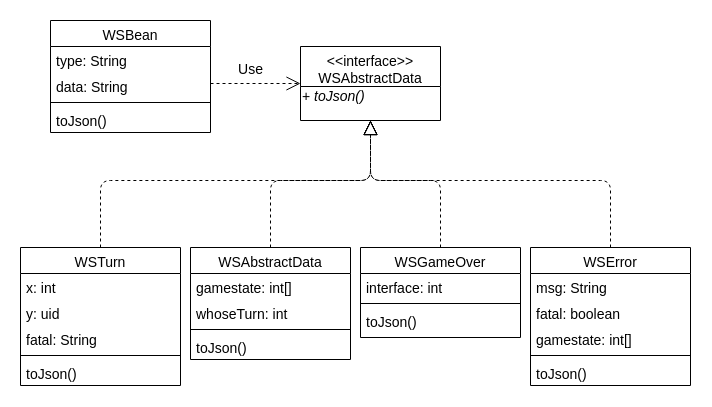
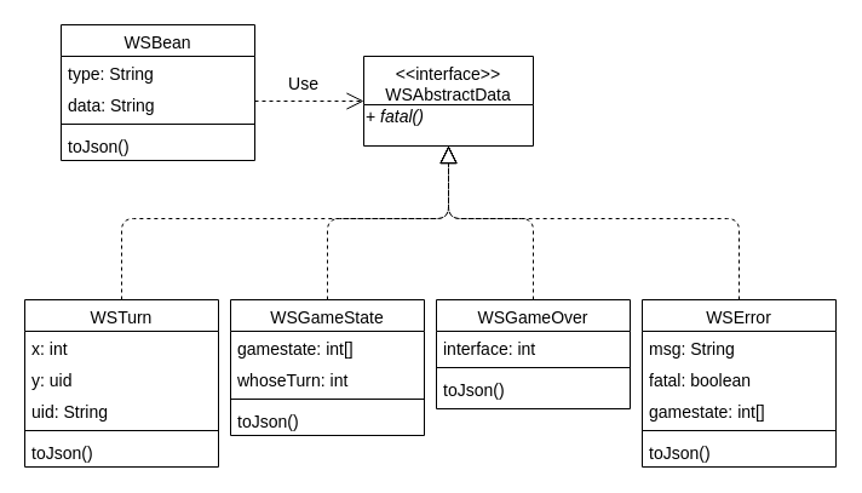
  <mxCell id="0" />
  <mxCell id="1" parent="0" />
  <mxCell id="2" value="WSBean" style="swimlane;fontStyle=0;align=center;verticalAlign=top;childLayout=stackLayout;horizontal=1;startSize=26;horizontalStack=0;resizeParent=1;resizeLast=0;collapsible=1;marginBottom=0;rounded=0;shadow=0;strokeWidth=1;fontSize=14;" parent="1" vertex="1"><mxGeometry x="50" y="20" width="160" height="112" as="geometry"><mxRectangle x="230" y="140" width="160" height="26" as="alternateBounds" /></mxGeometry></mxCell>
  <mxCell id="3" value="type: String" style="text;align=left;verticalAlign=top;spacingLeft=4;spacingRight=4;overflow=hidden;rotatable=0;points=[[0,0.5],[1,0.5]];portConstraint=eastwest;fontSize=14;" parent="2" vertex="1"><mxGeometry y="26" width="160" height="26" as="geometry" /></mxCell>
  <mxCell id="4" value="data: String" style="text;align=left;verticalAlign=top;spacingLeft=4;spacingRight=4;overflow=hidden;rotatable=0;points=[[0,0.5],[1,0.5]];portConstraint=eastwest;rounded=0;shadow=0;html=0;fontSize=14;" parent="2" vertex="1"><mxGeometry y="52" width="160" height="26" as="geometry" /></mxCell>
  <mxCell id="5" value="" style="line;html=1;strokeWidth=1;align=left;verticalAlign=middle;spacingTop=-1;spacingLeft=3;spacingRight=3;rotatable=0;labelPosition=right;points=[];portConstraint=eastwest;fontSize=14;" parent="2" vertex="1"><mxGeometry y="78" width="160" height="8" as="geometry" /></mxCell>
  <mxCell id="6" value="toJson()" style="text;align=left;verticalAlign=top;spacingLeft=4;spacingRight=4;overflow=hidden;rotatable=0;points=[[0,0.5],[1,0.5]];portConstraint=eastwest;fontSize=14;" parent="2" vertex="1"><mxGeometry y="86" width="160" height="26" as="geometry" /></mxCell>
  <mxCell id="7" value="&lt;&lt;interface&gt;&gt;&#10;WSAbstractData" style="swimlane;fontStyle=0;align=center;verticalAlign=top;childLayout=stackLayout;horizontal=1;startSize=40;horizontalStack=0;resizeParent=1;resizeLast=0;collapsible=1;marginBottom=0;rounded=0;shadow=0;strokeWidth=1;fontSize=14;" vertex="1" parent="1"><mxGeometry x="300" y="46" width="140" height="74" as="geometry"><mxRectangle x="230" y="140" width="160" height="26" as="alternateBounds" /></mxGeometry></mxCell>
- <mxCell id="8" value="&lt;div style=&quot;font-size: 14px;&quot; align=&quot;left&quot;&gt;+ &lt;i style=&quot;font-size: 14px;&quot;&gt;toJson()&lt;/i&gt;&lt;/div&gt;" style="text;html=1;align=left;verticalAlign=middle;resizable=0;points=[];autosize=1;strokeColor=none;fontColor=none;fontSize=14;" vertex="1" parent="7"><mxGeometry y="40" width="140" height="20" as="geometry" /></mxCell>
+ <mxCell id="8" value="&lt;div style=&quot;font-size: 14px;&quot; align=&quot;left&quot;&gt;+ &lt;i style=&quot;font-size: 14px;&quot;&gt;fatal()&lt;/i&gt;&lt;/div&gt;" style="text;html=1;align=left;verticalAlign=middle;resizable=0;points=[];autosize=1;strokeColor=none;fontColor=none;fontSize=14;" vertex="1" parent="7"><mxGeometry y="40" width="140" height="20" as="geometry" /></mxCell>
  <mxCell id="9" value="WSTurn" style="swimlane;fontStyle=0;align=center;verticalAlign=top;childLayout=stackLayout;horizontal=1;startSize=26;horizontalStack=0;resizeParent=1;resizeLast=0;collapsible=1;marginBottom=0;rounded=0;shadow=0;strokeWidth=1;fontSize=14;" vertex="1" parent="1"><mxGeometry x="20" y="247" width="160" height="138" as="geometry"><mxRectangle x="230" y="140" width="160" height="26" as="alternateBounds" /></mxGeometry></mxCell>
  <mxCell id="10" value="x: int" style="text;align=left;verticalAlign=top;spacingLeft=4;spacingRight=4;overflow=hidden;rotatable=0;points=[[0,0.5],[1,0.5]];portConstraint=eastwest;fontSize=14;" vertex="1" parent="9"><mxGeometry y="26" width="160" height="26" as="geometry" /></mxCell>
  <mxCell id="11" value="y: uid" style="text;align=left;verticalAlign=top;spacingLeft=4;spacingRight=4;overflow=hidden;rotatable=0;points=[[0,0.5],[1,0.5]];portConstraint=eastwest;rounded=0;shadow=0;html=0;fontSize=14;" vertex="1" parent="9"><mxGeometry y="52" width="160" height="26" as="geometry" /></mxCell>
- <mxCell id="12" value="fatal: String" style="text;align=left;verticalAlign=top;spacingLeft=4;spacingRight=4;overflow=hidden;rotatable=0;points=[[0,0.5],[1,0.5]];portConstraint=eastwest;rounded=0;shadow=0;html=0;fontSize=14;" vertex="1" parent="9"><mxGeometry y="78" width="160" height="26" as="geometry" /></mxCell>
+ <mxCell id="12" value="uid: String" style="text;align=left;verticalAlign=top;spacingLeft=4;spacingRight=4;overflow=hidden;rotatable=0;points=[[0,0.5],[1,0.5]];portConstraint=eastwest;rounded=0;shadow=0;html=0;fontSize=14;" vertex="1" parent="9"><mxGeometry y="78" width="160" height="26" as="geometry" /></mxCell>
  <mxCell id="13" value="" style="line;html=1;strokeWidth=1;align=left;verticalAlign=middle;spacingTop=-1;spacingLeft=3;spacingRight=3;rotatable=0;labelPosition=right;points=[];portConstraint=eastwest;fontSize=14;" vertex="1" parent="9"><mxGeometry y="104" width="160" height="8" as="geometry" /></mxCell>
  <mxCell id="14" value="toJson()" style="text;align=left;verticalAlign=top;spacingLeft=4;spacingRight=4;overflow=hidden;rotatable=0;points=[[0,0.5],[1,0.5]];portConstraint=eastwest;fontSize=14;" vertex="1" parent="9"><mxGeometry y="112" width="160" height="26" as="geometry" /></mxCell>
- <mxCell id="15" value="WSAbstractData" style="swimlane;fontStyle=0;align=center;verticalAlign=top;childLayout=stackLayout;horizontal=1;startSize=26;horizontalStack=0;resizeParent=1;resizeLast=0;collapsible=1;marginBottom=0;rounded=0;shadow=0;strokeWidth=1;fontSize=14;" vertex="1" parent="1"><mxGeometry x="190" y="247" width="160" height="112" as="geometry"><mxRectangle x="230" y="140" width="160" height="26" as="alternateBounds" /></mxGeometry></mxCell>
+ <mxCell id="15" value="WSGameState" style="swimlane;fontStyle=0;align=center;verticalAlign=top;childLayout=stackLayout;horizontal=1;startSize=26;horizontalStack=0;resizeParent=1;resizeLast=0;collapsible=1;marginBottom=0;rounded=0;shadow=0;strokeWidth=1;fontSize=14;" vertex="1" parent="1"><mxGeometry x="190" y="247" width="160" height="112" as="geometry"><mxRectangle x="230" y="140" width="160" height="26" as="alternateBounds" /></mxGeometry></mxCell>
  <mxCell id="16" value="gamestate: int[]" style="text;align=left;verticalAlign=top;spacingLeft=4;spacingRight=4;overflow=hidden;rotatable=0;points=[[0,0.5],[1,0.5]];portConstraint=eastwest;fontSize=14;" vertex="1" parent="15"><mxGeometry y="26" width="160" height="26" as="geometry" /></mxCell>
  <mxCell id="17" value="whoseTurn: int" style="text;align=left;verticalAlign=top;spacingLeft=4;spacingRight=4;overflow=hidden;rotatable=0;points=[[0,0.5],[1,0.5]];portConstraint=eastwest;rounded=0;shadow=0;html=0;fontSize=14;" vertex="1" parent="15"><mxGeometry y="52" width="160" height="26" as="geometry" /></mxCell>
  <mxCell id="18" value="" style="line;html=1;strokeWidth=1;align=left;verticalAlign=middle;spacingTop=-1;spacingLeft=3;spacingRight=3;rotatable=0;labelPosition=right;points=[];portConstraint=eastwest;fontSize=14;" vertex="1" parent="15"><mxGeometry y="78" width="160" height="8" as="geometry" /></mxCell>
  <mxCell id="19" value="toJson()" style="text;align=left;verticalAlign=top;spacingLeft=4;spacingRight=4;overflow=hidden;rotatable=0;points=[[0,0.5],[1,0.5]];portConstraint=eastwest;fontSize=14;" vertex="1" parent="15"><mxGeometry y="86" width="160" height="26" as="geometry" /></mxCell>
  <mxCell id="20" value="WSGameOver" style="swimlane;fontStyle=0;align=center;verticalAlign=top;childLayout=stackLayout;horizontal=1;startSize=26;horizontalStack=0;resizeParent=1;resizeLast=0;collapsible=1;marginBottom=0;rounded=0;shadow=0;strokeWidth=1;fontSize=14;" vertex="1" parent="1"><mxGeometry x="360" y="247" width="160" height="90" as="geometry"><mxRectangle x="230" y="140" width="160" height="26" as="alternateBounds" /></mxGeometry></mxCell>
  <mxCell id="21" value="interface: int" style="text;align=left;verticalAlign=top;spacingLeft=4;spacingRight=4;overflow=hidden;rotatable=0;points=[[0,0.5],[1,0.5]];portConstraint=eastwest;fontSize=14;" vertex="1" parent="20"><mxGeometry y="26" width="160" height="26" as="geometry" /></mxCell>
  <mxCell id="22" value="" style="line;html=1;strokeWidth=1;align=left;verticalAlign=middle;spacingTop=-1;spacingLeft=3;spacingRight=3;rotatable=0;labelPosition=right;points=[];portConstraint=eastwest;fontSize=14;" vertex="1" parent="20"><mxGeometry y="52" width="160" height="8" as="geometry" /></mxCell>
  <mxCell id="23" value="toJson()" style="text;align=left;verticalAlign=top;spacingLeft=4;spacingRight=4;overflow=hidden;rotatable=0;points=[[0,0.5],[1,0.5]];portConstraint=eastwest;fontSize=14;" vertex="1" parent="20"><mxGeometry y="60" width="160" height="26" as="geometry" /></mxCell>
  <mxCell id="24" value="WSError" style="swimlane;fontStyle=0;align=center;verticalAlign=top;childLayout=stackLayout;horizontal=1;startSize=26;horizontalStack=0;resizeParent=1;resizeLast=0;collapsible=1;marginBottom=0;rounded=0;shadow=0;strokeWidth=1;fontSize=14;" vertex="1" parent="1"><mxGeometry x="530" y="247" width="160" height="138" as="geometry"><mxRectangle x="230" y="140" width="160" height="26" as="alternateBounds" /></mxGeometry></mxCell>
  <mxCell id="25" value="msg: String" style="text;align=left;verticalAlign=top;spacingLeft=4;spacingRight=4;overflow=hidden;rotatable=0;points=[[0,0.5],[1,0.5]];portConstraint=eastwest;fontSize=14;" vertex="1" parent="24"><mxGeometry y="26" width="160" height="26" as="geometry" /></mxCell>
  <mxCell id="26" value="fatal: boolean" style="text;align=left;verticalAlign=top;spacingLeft=4;spacingRight=4;overflow=hidden;rotatable=0;points=[[0,0.5],[1,0.5]];portConstraint=eastwest;rounded=0;shadow=0;html=0;fontSize=14;" vertex="1" parent="24"><mxGeometry y="52" width="160" height="26" as="geometry" /></mxCell>
  <mxCell id="27" value="gamestate: int[]" style="text;align=left;verticalAlign=top;spacingLeft=4;spacingRight=4;overflow=hidden;rotatable=0;points=[[0,0.5],[1,0.5]];portConstraint=eastwest;rounded=0;shadow=0;html=0;fontSize=14;" vertex="1" parent="24"><mxGeometry y="78" width="160" height="26" as="geometry" /></mxCell>
  <mxCell id="28" value="" style="line;html=1;strokeWidth=1;align=left;verticalAlign=middle;spacingTop=-1;spacingLeft=3;spacingRight=3;rotatable=0;labelPosition=right;points=[];portConstraint=eastwest;fontSize=14;" vertex="1" parent="24"><mxGeometry y="104" width="160" height="8" as="geometry" /></mxCell>
  <mxCell id="29" value="toJson()" style="text;align=left;verticalAlign=top;spacingLeft=4;spacingRight=4;overflow=hidden;rotatable=0;points=[[0,0.5],[1,0.5]];portConstraint=eastwest;fontSize=14;" vertex="1" parent="24"><mxGeometry y="112" width="160" height="26" as="geometry" /></mxCell>
  <mxCell id="30" value="" style="endArrow=block;dashed=1;endFill=0;endSize=12;html=1;fontColor=none;exitX=0.5;exitY=0;exitDx=0;exitDy=0;entryX=0.5;entryY=1;entryDx=0;entryDy=0;fontSize=14;" edge="1" parent="1" source="9" target="7"><mxGeometry width="160" relative="1" as="geometry"><mxPoint x="170" y="380" as="sourcePoint" /><mxPoint x="360" y="130" as="targetPoint" /><Array as="points"><mxPoint x="100" y="180" /><mxPoint x="370" y="180" /></Array></mxGeometry></mxCell>
  <mxCell id="31" value="" style="endArrow=block;dashed=1;endFill=0;endSize=12;html=1;fontColor=none;exitX=0.5;exitY=0;exitDx=0;exitDy=0;entryX=0.5;entryY=1;entryDx=0;entryDy=0;fontSize=14;" edge="1" parent="1" source="15" target="7"><mxGeometry width="160" relative="1" as="geometry"><mxPoint x="110" y="257" as="sourcePoint" /><mxPoint x="390" y="150" as="targetPoint" /><Array as="points"><mxPoint x="270" y="180" /><mxPoint x="370" y="180" /></Array></mxGeometry></mxCell>
  <mxCell id="32" value="" style="endArrow=block;dashed=1;endFill=0;endSize=12;html=1;fontColor=none;exitX=0.5;exitY=0;exitDx=0;exitDy=0;entryX=0.5;entryY=1;entryDx=0;entryDy=0;fontSize=14;" edge="1" parent="1" source="20" target="7"><mxGeometry width="160" relative="1" as="geometry"><mxPoint x="280" y="257" as="sourcePoint" /><mxPoint x="380" y="130" as="targetPoint" /><Array as="points"><mxPoint x="440" y="180" /><mxPoint x="370" y="180" /></Array></mxGeometry></mxCell>
  <mxCell id="33" value="" style="endArrow=block;dashed=1;endFill=0;endSize=12;html=1;fontColor=none;exitX=0.5;exitY=0;exitDx=0;exitDy=0;entryX=0.5;entryY=1;entryDx=0;entryDy=0;fontSize=14;" edge="1" parent="1" source="24" target="7"><mxGeometry width="160" relative="1" as="geometry"><mxPoint x="290" y="267" as="sourcePoint" /><mxPoint x="390" y="140" as="targetPoint" /><Array as="points"><mxPoint x="610" y="180" /><mxPoint x="370" y="180" /></Array></mxGeometry></mxCell>
  <mxCell id="34" value="Use" style="endArrow=open;endSize=12;dashed=1;html=1;fontColor=none;entryX=0;entryY=0.5;entryDx=0;entryDy=0;fontSize=14;" edge="1" parent="1" target="7"><mxGeometry x="-0.104" y="14" width="160" relative="1" as="geometry"><mxPoint x="210" y="83" as="sourcePoint" /><mxPoint x="330" y="380" as="targetPoint" /><mxPoint as="offset" /></mxGeometry></mxCell>
